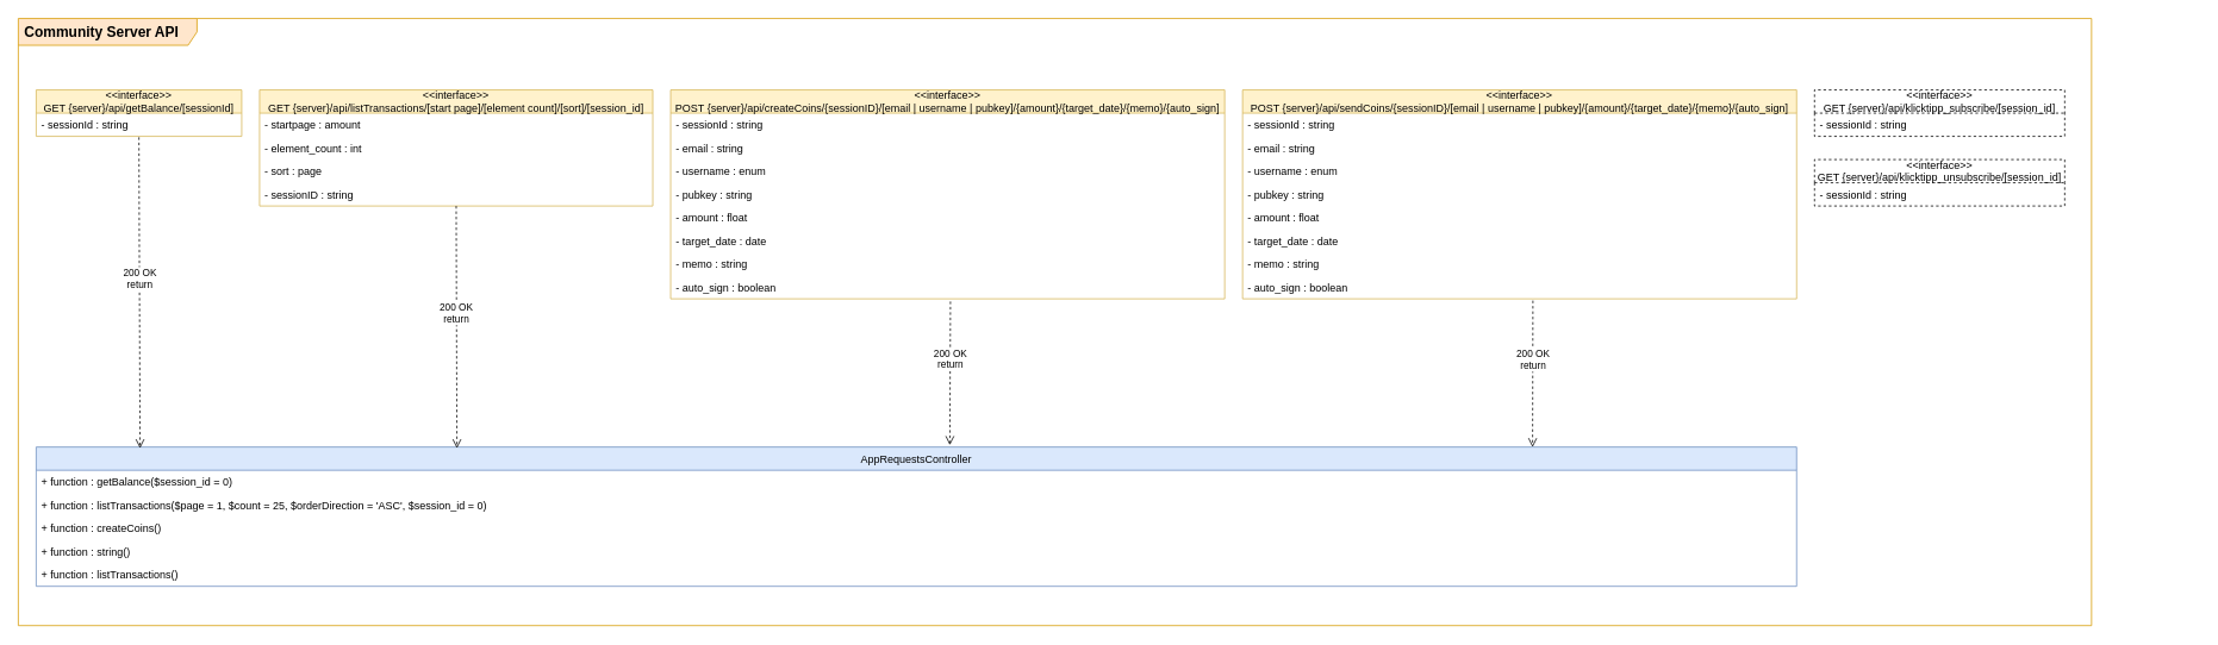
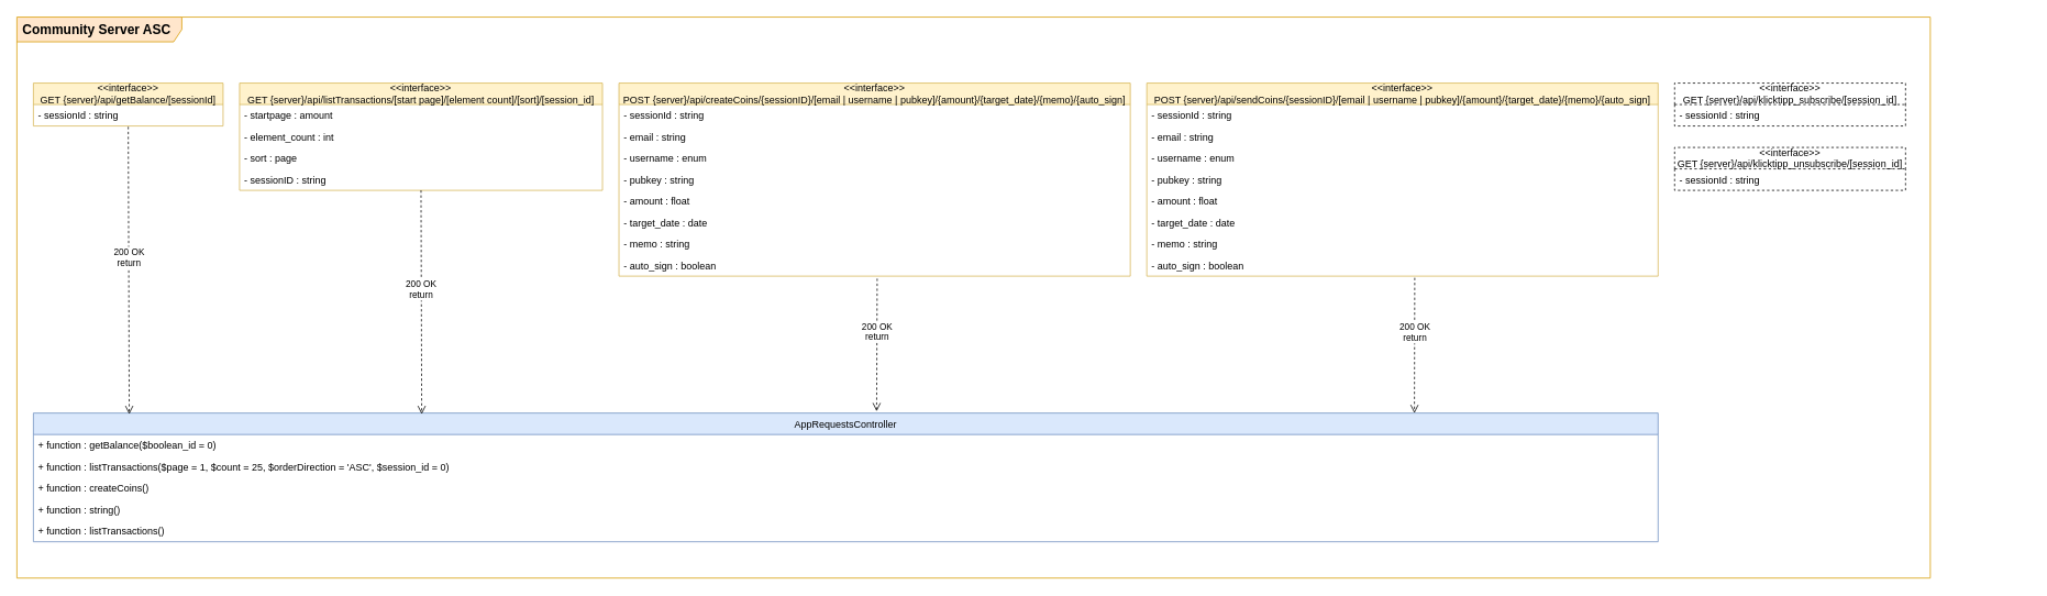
  <mxCell id="0" />
  <mxCell id="1" parent="0" />
- <mxCell id="2" value="Community Server API" style="shape=umlFrame;whiteSpace=wrap;html=1;width=200;height=30;boundedLbl=1;verticalAlign=middle;align=left;spacingLeft=5;fontSize=16;fontStyle=1;fillColor=#ffe6cc;strokeColor=#d79b00;" parent="1" vertex="1"><mxGeometry x="20" y="20" width="2320" height="680" as="geometry" /></mxCell>
+ <mxCell id="2" value="Community Server ASC" style="shape=umlFrame;whiteSpace=wrap;html=1;width=200;height=30;boundedLbl=1;verticalAlign=middle;align=left;spacingLeft=5;fontSize=16;fontStyle=1;fillColor=#ffe6cc;strokeColor=#d79b00;" parent="1" vertex="1"><mxGeometry x="20" y="20" width="2320" height="680" as="geometry" /></mxCell>
  <mxCell id="3" value="" style="endArrow=none;html=1;rounded=0;align=center;verticalAlign=top;endFill=0;labelBackgroundColor=none;endSize=2;fontSize=16;" parent="1" edge="1"><mxGeometry relative="1" as="geometry"><mxPoint x="155" y="170" as="sourcePoint" /></mxGeometry></mxCell>
  <mxCell id="4" value="" style="endArrow=none;html=1;rounded=0;align=center;verticalAlign=top;endFill=0;labelBackgroundColor=none;endSize=2;fontSize=16;" parent="1" edge="1"><mxGeometry relative="1" as="geometry"><mxPoint x="1050" y="290" as="sourcePoint" /></mxGeometry></mxCell>
  <mxCell id="5" value="" style="endArrow=none;html=1;rounded=0;align=center;verticalAlign=top;endFill=0;labelBackgroundColor=none;endSize=2;fontSize=16;" parent="1" edge="1"><mxGeometry relative="1" as="geometry"><mxPoint x="1690" y="290" as="sourcePoint" /></mxGeometry></mxCell>
  <mxCell id="6" value="" style="endArrow=none;html=1;rounded=0;align=center;verticalAlign=top;endFill=0;labelBackgroundColor=none;endSize=2;fontSize=16;exitX=0.5;exitY=1;exitDx=0;exitDy=0;" parent="1" edge="1"><mxGeometry relative="1" as="geometry"><mxPoint x="2160" y="160" as="sourcePoint" /></mxGeometry></mxCell>
  <mxCell id="7" value="" style="endArrow=none;html=1;rounded=0;align=center;verticalAlign=top;endFill=0;labelBackgroundColor=none;endSize=2;fontSize=16;exitX=0.5;exitY=1;exitDx=0;exitDy=0;" parent="1" edge="1"><mxGeometry relative="1" as="geometry"><mxPoint x="2460" y="160" as="sourcePoint" /></mxGeometry></mxCell>
  <mxCell id="8" value="&lt;&lt;interface&gt;&gt;&#10;GET {server}/api/getBalance/[sessionId]" style="swimlane;fontStyle=0;childLayout=stackLayout;horizontal=1;startSize=26;fillColor=#fff2cc;horizontalStack=0;resizeParent=1;resizeParentMax=0;resizeLast=0;collapsible=1;marginBottom=0;strokeColor=#d6b656;" vertex="1" parent="1"><mxGeometry x="40" y="100" width="230" height="52" as="geometry" /></mxCell>
  <mxCell id="9" value="- sessionId : string" style="text;strokeColor=none;fillColor=none;align=left;verticalAlign=top;spacingLeft=4;spacingRight=4;overflow=hidden;rotatable=0;points=[[0,0.5],[1,0.5]];portConstraint=eastwest;" vertex="1" parent="8"><mxGeometry y="26" width="230" height="26" as="geometry" /></mxCell>
  <mxCell id="10" value="&lt;&lt;interface&gt;&gt;&#10;GET {server}/api/listTransactions/[start page]/[element count]/[sort]/[session_id]" style="swimlane;fontStyle=0;childLayout=stackLayout;horizontal=1;startSize=26;fillColor=#fff2cc;horizontalStack=0;resizeParent=1;resizeParentMax=0;resizeLast=0;collapsible=1;marginBottom=0;strokeColor=#d6b656;" vertex="1" parent="1"><mxGeometry x="290" y="100" width="440" height="130" as="geometry" /></mxCell>
  <mxCell id="11" value="- startpage : amount" style="text;strokeColor=none;fillColor=none;align=left;verticalAlign=top;spacingLeft=4;spacingRight=4;overflow=hidden;rotatable=0;points=[[0,0.5],[1,0.5]];portConstraint=eastwest;" vertex="1" parent="10"><mxGeometry y="26" width="440" height="26" as="geometry" /></mxCell>
  <mxCell id="12" value="- element_count : int" style="text;strokeColor=none;fillColor=none;align=left;verticalAlign=top;spacingLeft=4;spacingRight=4;overflow=hidden;rotatable=0;points=[[0,0.5],[1,0.5]];portConstraint=eastwest;" vertex="1" parent="10"><mxGeometry y="52" width="440" height="26" as="geometry" /></mxCell>
  <mxCell id="13" value="- sort : page" style="text;strokeColor=none;fillColor=none;align=left;verticalAlign=top;spacingLeft=4;spacingRight=4;overflow=hidden;rotatable=0;points=[[0,0.5],[1,0.5]];portConstraint=eastwest;" vertex="1" parent="10"><mxGeometry y="78" width="440" height="26" as="geometry" /></mxCell>
  <mxCell id="14" value="- sessionID : string" style="text;strokeColor=none;fillColor=none;align=left;verticalAlign=top;spacingLeft=4;spacingRight=4;overflow=hidden;rotatable=0;points=[[0,0.5],[1,0.5]];portConstraint=eastwest;" vertex="1" parent="10"><mxGeometry y="104" width="440" height="26" as="geometry" /></mxCell>
  <mxCell id="15" value="&lt;&lt;interface&gt;&gt;&#10;POST {server}/api/createCoins/{sessionID}/[email | username | pubkey]/{amount}/{target_date}/{memo}/{auto_sign]" style="swimlane;fontStyle=0;childLayout=stackLayout;horizontal=1;startSize=26;fillColor=#fff2cc;horizontalStack=0;resizeParent=1;resizeParentMax=0;resizeLast=0;collapsible=1;marginBottom=0;strokeColor=#d6b656;" vertex="1" parent="1"><mxGeometry x="750" y="100" width="620" height="234" as="geometry" /></mxCell>
  <mxCell id="16" value="- sessionId : string" style="text;strokeColor=none;fillColor=none;align=left;verticalAlign=top;spacingLeft=4;spacingRight=4;overflow=hidden;rotatable=0;points=[[0,0.5],[1,0.5]];portConstraint=eastwest;" vertex="1" parent="15"><mxGeometry y="26" width="620" height="26" as="geometry" /></mxCell>
  <mxCell id="17" value="- email : string" style="text;strokeColor=none;fillColor=none;align=left;verticalAlign=top;spacingLeft=4;spacingRight=4;overflow=hidden;rotatable=0;points=[[0,0.5],[1,0.5]];portConstraint=eastwest;" vertex="1" parent="15"><mxGeometry y="52" width="620" height="26" as="geometry" /></mxCell>
  <mxCell id="18" value="- username : enum" style="text;strokeColor=none;fillColor=none;align=left;verticalAlign=top;spacingLeft=4;spacingRight=4;overflow=hidden;rotatable=0;points=[[0,0.5],[1,0.5]];portConstraint=eastwest;" vertex="1" parent="15"><mxGeometry y="78" width="620" height="26" as="geometry" /></mxCell>
  <mxCell id="19" value="- pubkey : string" style="text;strokeColor=none;fillColor=none;align=left;verticalAlign=top;spacingLeft=4;spacingRight=4;overflow=hidden;rotatable=0;points=[[0,0.5],[1,0.5]];portConstraint=eastwest;" vertex="1" parent="15"><mxGeometry y="104" width="620" height="26" as="geometry" /></mxCell>
  <mxCell id="20" value="- amount : float" style="text;strokeColor=none;fillColor=none;align=left;verticalAlign=top;spacingLeft=4;spacingRight=4;overflow=hidden;rotatable=0;points=[[0,0.5],[1,0.5]];portConstraint=eastwest;" vertex="1" parent="15"><mxGeometry y="130" width="620" height="26" as="geometry" /></mxCell>
  <mxCell id="21" value="- target_date : date" style="text;strokeColor=none;fillColor=none;align=left;verticalAlign=top;spacingLeft=4;spacingRight=4;overflow=hidden;rotatable=0;points=[[0,0.5],[1,0.5]];portConstraint=eastwest;" vertex="1" parent="15"><mxGeometry y="156" width="620" height="26" as="geometry" /></mxCell>
  <mxCell id="22" value="- memo : string" style="text;strokeColor=none;fillColor=none;align=left;verticalAlign=top;spacingLeft=4;spacingRight=4;overflow=hidden;rotatable=0;points=[[0,0.5],[1,0.5]];portConstraint=eastwest;" vertex="1" parent="15"><mxGeometry y="182" width="620" height="26" as="geometry" /></mxCell>
  <mxCell id="23" value="- auto_sign : boolean" style="text;strokeColor=none;fillColor=none;align=left;verticalAlign=top;spacingLeft=4;spacingRight=4;overflow=hidden;rotatable=0;points=[[0,0.5],[1,0.5]];portConstraint=eastwest;" vertex="1" parent="15"><mxGeometry y="208" width="620" height="26" as="geometry" /></mxCell>
  <mxCell id="24" value="&lt;&lt;interface&gt;&gt;&#10;POST {server}/api/sendCoins/{sessionID}/[email | username | pubkey]/{amount}/{target_date}/{memo}/{auto_sign]" style="swimlane;fontStyle=0;childLayout=stackLayout;horizontal=1;startSize=26;fillColor=#fff2cc;horizontalStack=0;resizeParent=1;resizeParentMax=0;resizeLast=0;collapsible=1;marginBottom=0;strokeColor=#d6b656;" vertex="1" parent="1"><mxGeometry x="1390" y="100" width="620" height="234" as="geometry" /></mxCell>
  <mxCell id="25" value="- sessionId : string" style="text;strokeColor=none;fillColor=none;align=left;verticalAlign=top;spacingLeft=4;spacingRight=4;overflow=hidden;rotatable=0;points=[[0,0.5],[1,0.5]];portConstraint=eastwest;" vertex="1" parent="24"><mxGeometry y="26" width="620" height="26" as="geometry" /></mxCell>
  <mxCell id="26" value="- email : string" style="text;strokeColor=none;fillColor=none;align=left;verticalAlign=top;spacingLeft=4;spacingRight=4;overflow=hidden;rotatable=0;points=[[0,0.5],[1,0.5]];portConstraint=eastwest;" vertex="1" parent="24"><mxGeometry y="52" width="620" height="26" as="geometry" /></mxCell>
  <mxCell id="27" value="- username : enum" style="text;strokeColor=none;fillColor=none;align=left;verticalAlign=top;spacingLeft=4;spacingRight=4;overflow=hidden;rotatable=0;points=[[0,0.5],[1,0.5]];portConstraint=eastwest;" vertex="1" parent="24"><mxGeometry y="78" width="620" height="26" as="geometry" /></mxCell>
  <mxCell id="28" value="- pubkey : string" style="text;strokeColor=none;fillColor=none;align=left;verticalAlign=top;spacingLeft=4;spacingRight=4;overflow=hidden;rotatable=0;points=[[0,0.5],[1,0.5]];portConstraint=eastwest;" vertex="1" parent="24"><mxGeometry y="104" width="620" height="26" as="geometry" /></mxCell>
  <mxCell id="29" value="- amount : float" style="text;strokeColor=none;fillColor=none;align=left;verticalAlign=top;spacingLeft=4;spacingRight=4;overflow=hidden;rotatable=0;points=[[0,0.5],[1,0.5]];portConstraint=eastwest;" vertex="1" parent="24"><mxGeometry y="130" width="620" height="26" as="geometry" /></mxCell>
  <mxCell id="30" value="- target_date : date" style="text;strokeColor=none;fillColor=none;align=left;verticalAlign=top;spacingLeft=4;spacingRight=4;overflow=hidden;rotatable=0;points=[[0,0.5],[1,0.5]];portConstraint=eastwest;" vertex="1" parent="24"><mxGeometry y="156" width="620" height="26" as="geometry" /></mxCell>
  <mxCell id="31" value="- memo : string" style="text;strokeColor=none;fillColor=none;align=left;verticalAlign=top;spacingLeft=4;spacingRight=4;overflow=hidden;rotatable=0;points=[[0,0.5],[1,0.5]];portConstraint=eastwest;" vertex="1" parent="24"><mxGeometry y="182" width="620" height="26" as="geometry" /></mxCell>
  <mxCell id="32" value="- auto_sign : boolean" style="text;strokeColor=none;fillColor=none;align=left;verticalAlign=top;spacingLeft=4;spacingRight=4;overflow=hidden;rotatable=0;points=[[0,0.5],[1,0.5]];portConstraint=eastwest;" vertex="1" parent="24"><mxGeometry y="208" width="620" height="26" as="geometry" /></mxCell>
  <mxCell id="33" value="&lt;&lt;interface&gt;&gt;&#10;GET {server}/api/klicktipp_subscribe/[session_id]" style="swimlane;fontStyle=0;childLayout=stackLayout;horizontal=1;startSize=26;fillColor=none;horizontalStack=0;resizeParent=1;resizeParentMax=0;resizeLast=0;collapsible=1;marginBottom=0;dashed=1;" vertex="1" parent="1"><mxGeometry x="2030" y="100" width="280" height="52" as="geometry" /></mxCell>
  <mxCell id="34" value="- sessionId : string" style="text;strokeColor=none;fillColor=none;align=left;verticalAlign=top;spacingLeft=4;spacingRight=4;overflow=hidden;rotatable=0;points=[[0,0.5],[1,0.5]];portConstraint=eastwest;dashed=1;" vertex="1" parent="33"><mxGeometry y="26" width="280" height="26" as="geometry" /></mxCell>
  <mxCell id="35" value="&lt;&lt;interface&gt;&gt;&#10;GET {server}/api/klicktipp_unsubscribe/[session_id]" style="swimlane;fontStyle=0;childLayout=stackLayout;horizontal=1;startSize=26;fillColor=none;horizontalStack=0;resizeParent=1;resizeParentMax=0;resizeLast=0;collapsible=1;marginBottom=0;dashed=1;" vertex="1" parent="1"><mxGeometry x="2030" y="178" width="280" height="52" as="geometry" /></mxCell>
  <mxCell id="36" value="- sessionId : string" style="text;strokeColor=none;fillColor=none;align=left;verticalAlign=top;spacingLeft=4;spacingRight=4;overflow=hidden;rotatable=0;points=[[0,0.5],[1,0.5]];portConstraint=eastwest;dashed=1;" vertex="1" parent="35"><mxGeometry y="26" width="280" height="26" as="geometry" /></mxCell>
  <mxCell id="37" value="AppRequestsController" style="swimlane;fontStyle=0;childLayout=stackLayout;horizontal=1;startSize=26;fillColor=#dae8fc;horizontalStack=0;resizeParent=1;resizeParentMax=0;resizeLast=0;collapsible=1;marginBottom=0;strokeColor=#6c8ebf;" vertex="1" parent="1"><mxGeometry x="40" y="500" width="1970" height="156" as="geometry" /></mxCell>
- <mxCell id="38" value="+ function : getBalance($session_id = 0)" style="text;strokeColor=none;fillColor=none;align=left;verticalAlign=top;spacingLeft=4;spacingRight=4;overflow=hidden;rotatable=0;points=[[0,0.5],[1,0.5]];portConstraint=eastwest;" vertex="1" parent="37"><mxGeometry y="26" width="1970" height="26" as="geometry" /></mxCell>
+ <mxCell id="38" value="+ function : getBalance($boolean_id = 0)" style="text;strokeColor=none;fillColor=none;align=left;verticalAlign=top;spacingLeft=4;spacingRight=4;overflow=hidden;rotatable=0;points=[[0,0.5],[1,0.5]];portConstraint=eastwest;" vertex="1" parent="37"><mxGeometry y="26" width="1970" height="26" as="geometry" /></mxCell>
  <mxCell id="39" value="+ function : listTransactions($page = 1, $count = 25, $orderDirection = 'ASC', $session_id = 0)" style="text;strokeColor=none;fillColor=none;align=left;verticalAlign=top;spacingLeft=4;spacingRight=4;overflow=hidden;rotatable=0;points=[[0,0.5],[1,0.5]];portConstraint=eastwest;" vertex="1" parent="37"><mxGeometry y="52" width="1970" height="26" as="geometry" /></mxCell>
  <mxCell id="40" value="+ function : createCoins()" style="text;strokeColor=none;fillColor=none;align=left;verticalAlign=top;spacingLeft=4;spacingRight=4;overflow=hidden;rotatable=0;points=[[0,0.5],[1,0.5]];portConstraint=eastwest;" vertex="1" parent="37"><mxGeometry y="78" width="1970" height="26" as="geometry" /></mxCell>
  <mxCell id="41" value="+ function : string()" style="text;strokeColor=none;fillColor=none;align=left;verticalAlign=top;spacingLeft=4;spacingRight=4;overflow=hidden;rotatable=0;points=[[0,0.5],[1,0.5]];portConstraint=eastwest;" vertex="1" parent="37"><mxGeometry y="104" width="1970" height="26" as="geometry" /></mxCell>
  <mxCell id="42" value="+ function : listTransactions()" style="text;strokeColor=none;fillColor=none;align=left;verticalAlign=top;spacingLeft=4;spacingRight=4;overflow=hidden;rotatable=0;points=[[0,0.5],[1,0.5]];portConstraint=eastwest;" vertex="1" parent="37"><mxGeometry y="130" width="1970" height="26" as="geometry" /></mxCell>
  <mxCell id="43" value="200 OK&lt;br&gt;return" style="html=1;verticalAlign=bottom;endArrow=open;dashed=1;endSize=8;entryX=0.059;entryY=0.009;entryDx=0;entryDy=0;entryPerimeter=0;" edge="1" parent="1" target="37"><mxGeometry relative="1" as="geometry"><mxPoint x="155" y="153" as="sourcePoint" /><mxPoint x="400" y="370" as="targetPoint" /></mxGeometry></mxCell>
  <mxCell id="44" value="200 OK&lt;br&gt;return" style="html=1;verticalAlign=bottom;endArrow=open;dashed=1;endSize=8;entryX=0.239;entryY=0.009;entryDx=0;entryDy=0;exitX=0.5;exitY=1;exitDx=0;exitDy=0;entryPerimeter=0;" edge="1" parent="1" source="10" target="37"><mxGeometry relative="1" as="geometry"><mxPoint x="165" y="163" as="sourcePoint" /><mxPoint x="270" y="510" as="targetPoint" /></mxGeometry></mxCell>
  <mxCell id="45" value="200 OK&lt;br&gt;return" style="html=1;verticalAlign=bottom;endArrow=open;dashed=1;endSize=8;entryX=0.519;entryY=-0.014;entryDx=0;entryDy=0;exitX=0.505;exitY=1.115;exitDx=0;exitDy=0;exitPerimeter=0;entryPerimeter=0;" edge="1" parent="1" source="23" target="37"><mxGeometry relative="1" as="geometry"><mxPoint x="520" y="240" as="sourcePoint" /><mxPoint x="400" y="510" as="targetPoint" /></mxGeometry></mxCell>
  <mxCell id="46" value="200 OK&lt;br&gt;return" style="html=1;verticalAlign=bottom;endArrow=open;dashed=1;endSize=8;entryX=0.85;entryY=0.001;entryDx=0;entryDy=0;exitX=0.524;exitY=1.077;exitDx=0;exitDy=0;exitPerimeter=0;entryPerimeter=0;" edge="1" parent="1" source="32" target="37"><mxGeometry relative="1" as="geometry"><mxPoint x="1720" y="295" as="sourcePoint" /><mxPoint x="1600" y="565" as="targetPoint" /></mxGeometry></mxCell>
